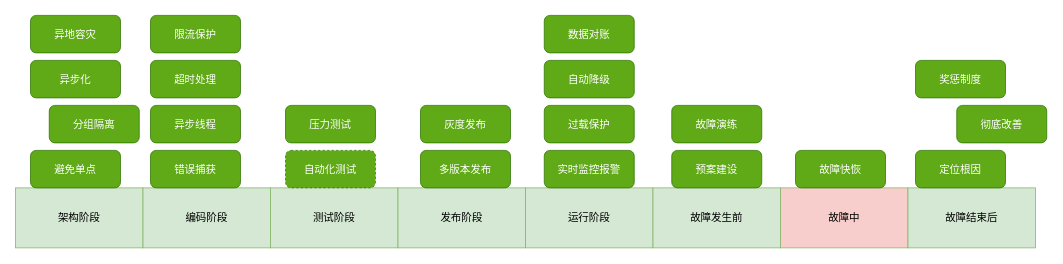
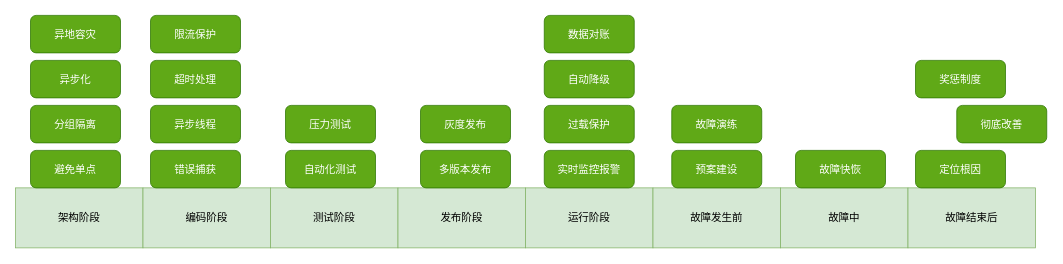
  <mxCell id="0" />
  <mxCell id="1" parent="0" />
  <mxCell id="2" value="架构阶段" style="rounded=0;whiteSpace=wrap;html=1;fontSize=14;fillColor=#d5e8d4;strokeColor=#82b366;" vertex="1" parent="1"><mxGeometry x="20" y="250" width="170" height="80" as="geometry" /></mxCell>
  <mxCell id="3" value="编码阶段" style="rounded=0;whiteSpace=wrap;html=1;fontSize=14;fillColor=#d5e8d4;strokeColor=#82b366;" vertex="1" parent="1"><mxGeometry x="190" y="250" width="170" height="80" as="geometry" /></mxCell>
  <mxCell id="4" value="测试阶段" style="rounded=0;whiteSpace=wrap;html=1;fontSize=14;fillColor=#d5e8d4;strokeColor=#82b366;" vertex="1" parent="1"><mxGeometry x="360" y="250" width="170" height="80" as="geometry" /></mxCell>
  <mxCell id="5" value="发布阶段" style="rounded=0;whiteSpace=wrap;html=1;fontSize=14;fillColor=#d5e8d4;strokeColor=#82b366;" vertex="1" parent="1"><mxGeometry x="530" y="250" width="170" height="80" as="geometry" /></mxCell>
  <mxCell id="6" value="运行阶段" style="rounded=0;whiteSpace=wrap;html=1;fontSize=14;fillColor=#d5e8d4;strokeColor=#82b366;" vertex="1" parent="1"><mxGeometry x="700" y="250" width="170" height="80" as="geometry" /></mxCell>
  <mxCell id="7" value="故障发生前" style="rounded=0;whiteSpace=wrap;html=1;fontSize=14;fillColor=#d5e8d4;strokeColor=#82b366;" vertex="1" parent="1"><mxGeometry x="870" y="250" width="170" height="80" as="geometry" /></mxCell>
  <mxCell id="8" value="避免单点" style="rounded=1;whiteSpace=wrap;html=1;fontSize=14;fillColor=#60a917;fontColor=#ffffff;strokeColor=#2D7600;" vertex="1" parent="1"><mxGeometry x="40" y="200" width="120" height="50" as="geometry" /></mxCell>
- <mxCell id="9" value="分组隔离" style="rounded=1;whiteSpace=wrap;html=1;fontSize=14;fillColor=#60a917;strokeColor=#2D7600;fontColor=#FFFFFF;" vertex="1" parent="1"><mxGeometry x="65" y="140" width="120" height="50" as="geometry" /></mxCell>
+ <mxCell id="9" value="分组隔离" style="rounded=1;whiteSpace=wrap;html=1;fontSize=14;fillColor=#60a917;strokeColor=#2D7600;fontColor=#FFFFFF;" vertex="1" parent="1"><mxGeometry x="40" y="140" width="120" height="50" as="geometry" /></mxCell>
  <mxCell id="10" value="异步化" style="rounded=1;whiteSpace=wrap;html=1;fontSize=14;fillColor=#60a917;strokeColor=#2D7600;fontColor=#FFFFFF;" vertex="1" parent="1"><mxGeometry x="40" y="80" width="120" height="50" as="geometry" /></mxCell>
  <mxCell id="11" value="异地容灾" style="rounded=1;whiteSpace=wrap;html=1;fontSize=14;fillColor=#60a917;strokeColor=#2D7600;fontColor=#FFFFFF;" vertex="1" parent="1"><mxGeometry x="40" y="20" width="120" height="50" as="geometry" /></mxCell>
  <mxCell id="12" value="错误捕获" style="rounded=1;whiteSpace=wrap;html=1;fontSize=14;fillColor=#60a917;strokeColor=#2D7600;fontColor=#FFFFFF;" vertex="1" parent="1"><mxGeometry x="200" y="200" width="120" height="50" as="geometry" /></mxCell>
  <mxCell id="13" value="异步线程" style="rounded=1;whiteSpace=wrap;html=1;fontSize=14;fillColor=#60a917;strokeColor=#2D7600;fontColor=#FFFFFF;" vertex="1" parent="1"><mxGeometry x="200" y="140" width="120" height="50" as="geometry" /></mxCell>
  <mxCell id="14" value="超时处理" style="rounded=1;whiteSpace=wrap;html=1;fontSize=14;fillColor=#60a917;strokeColor=#2D7600;fontColor=#FFFFFF;" vertex="1" parent="1"><mxGeometry x="200" y="80" width="120" height="50" as="geometry" /></mxCell>
  <mxCell id="15" value="限流保护" style="rounded=1;whiteSpace=wrap;html=1;fontSize=14;fillColor=#60a917;strokeColor=#2D7600;fontColor=#FFFFFF;" vertex="1" parent="1"><mxGeometry x="200" y="20" width="120" height="50" as="geometry" /></mxCell>
- <mxCell id="16" value="自动化测试" style="rounded=1;whiteSpace=wrap;html=1;fontSize=14;fillColor=#60a917;strokeColor=#2D7600;fontColor=#FFFFFF;dashed=1;" vertex="1" parent="1"><mxGeometry x="380" y="200" width="120" height="50" as="geometry" /></mxCell>
+ <mxCell id="16" value="自动化测试" style="rounded=1;whiteSpace=wrap;html=1;fontSize=14;fillColor=#60a917;strokeColor=#2D7600;fontColor=#FFFFFF;" vertex="1" parent="1"><mxGeometry x="380" y="200" width="120" height="50" as="geometry" /></mxCell>
  <mxCell id="17" value="压力测试" style="rounded=1;whiteSpace=wrap;html=1;fontSize=14;fillColor=#60a917;strokeColor=#2D7600;fontColor=#FFFFFF;" vertex="1" parent="1"><mxGeometry x="380" y="140" width="120" height="50" as="geometry" /></mxCell>
  <mxCell id="18" value="多版本发布" style="rounded=1;whiteSpace=wrap;html=1;fontSize=14;fillColor=#60a917;strokeColor=#2D7600;fontColor=#FFFFFF;" vertex="1" parent="1"><mxGeometry x="560" y="200" width="120" height="50" as="geometry" /></mxCell>
  <mxCell id="19" value="灰度发布" style="rounded=1;whiteSpace=wrap;html=1;fontSize=14;fillColor=#60a917;strokeColor=#2D7600;fontColor=#FFFFFF;" vertex="1" parent="1"><mxGeometry x="560" y="140" width="120" height="50" as="geometry" /></mxCell>
  <mxCell id="20" value="实时监控报警" style="rounded=1;whiteSpace=wrap;html=1;fontSize=14;fillColor=#60a917;strokeColor=#2D7600;fontColor=#FFFFFF;" vertex="1" parent="1"><mxGeometry x="725" y="200" width="120" height="50" as="geometry" /></mxCell>
  <mxCell id="21" value="过载保护" style="rounded=1;whiteSpace=wrap;html=1;fontSize=14;fillColor=#60a917;strokeColor=#2D7600;fontColor=#FFFFFF;" vertex="1" parent="1"><mxGeometry x="725" y="140" width="120" height="50" as="geometry" /></mxCell>
  <mxCell id="22" value="自动降级" style="rounded=1;whiteSpace=wrap;html=1;fontSize=14;fillColor=#60a917;strokeColor=#2D7600;fontColor=#FFFFFF;" vertex="1" parent="1"><mxGeometry x="725" y="80" width="120" height="50" as="geometry" /></mxCell>
  <mxCell id="23" value="数据对账" style="rounded=1;whiteSpace=wrap;html=1;fontSize=14;fillColor=#60a917;strokeColor=#2D7600;fontColor=#FFFFFF;" vertex="1" parent="1"><mxGeometry x="725" y="20" width="120" height="50" as="geometry" /></mxCell>
  <mxCell id="24" value="预案建设" style="rounded=1;whiteSpace=wrap;html=1;fontSize=14;fillColor=#60a917;strokeColor=#2D7600;fontColor=#FFFFFF;" vertex="1" parent="1"><mxGeometry x="895" y="200" width="120" height="50" as="geometry" /></mxCell>
- <mxCell id="25" value="故障中" style="rounded=0;whiteSpace=wrap;html=1;fontSize=14;fillColor=#f8cecc;strokeColor=#82b366;" vertex="1" parent="1"><mxGeometry x="1040" y="250" width="170" height="80" as="geometry" /></mxCell>
+ <mxCell id="25" value="故障中" style="rounded=0;whiteSpace=wrap;html=1;fontSize=14;fillColor=#d5e8d4;strokeColor=#82b366;" vertex="1" parent="1"><mxGeometry x="1040" y="250" width="170" height="80" as="geometry" /></mxCell>
  <mxCell id="26" value="故障结束后" style="rounded=0;whiteSpace=wrap;html=1;fontSize=14;fillColor=#d5e8d4;strokeColor=#82b366;" vertex="1" parent="1"><mxGeometry x="1210" y="250" width="170" height="80" as="geometry" /></mxCell>
  <mxCell id="27" value="故障演练" style="rounded=1;whiteSpace=wrap;html=1;fontSize=14;fillColor=#60a917;strokeColor=#2D7600;fontColor=#FFFFFF;" vertex="1" parent="1"><mxGeometry x="895" y="140" width="120" height="50" as="geometry" /></mxCell>
  <mxCell id="28" value="故障快恢" style="rounded=1;whiteSpace=wrap;html=1;fontSize=14;fillColor=#60a917;strokeColor=#2D7600;fontColor=#FFFFFF;" vertex="1" parent="1"><mxGeometry x="1060" y="200" width="120" height="50" as="geometry" /></mxCell>
  <mxCell id="29" value="定位根因" style="rounded=1;whiteSpace=wrap;html=1;fontSize=14;fillColor=#60a917;strokeColor=#2D7600;fontColor=#FFFFFF;" vertex="1" parent="1"><mxGeometry x="1220" y="200" width="120" height="50" as="geometry" /></mxCell>
  <mxCell id="30" value="彻底改善" style="rounded=1;whiteSpace=wrap;html=1;fontSize=14;fillColor=#60a917;strokeColor=#2D7600;fontColor=#FFFFFF;" vertex="1" parent="1"><mxGeometry x="1275" y="140" width="120" height="50" as="geometry" /></mxCell>
  <mxCell id="31" value="奖惩制度" style="rounded=1;whiteSpace=wrap;html=1;fontSize=14;fillColor=#60a917;strokeColor=#2D7600;fontColor=#FFFFFF;" vertex="1" parent="1"><mxGeometry x="1220" y="80" width="120" height="50" as="geometry" /></mxCell>
